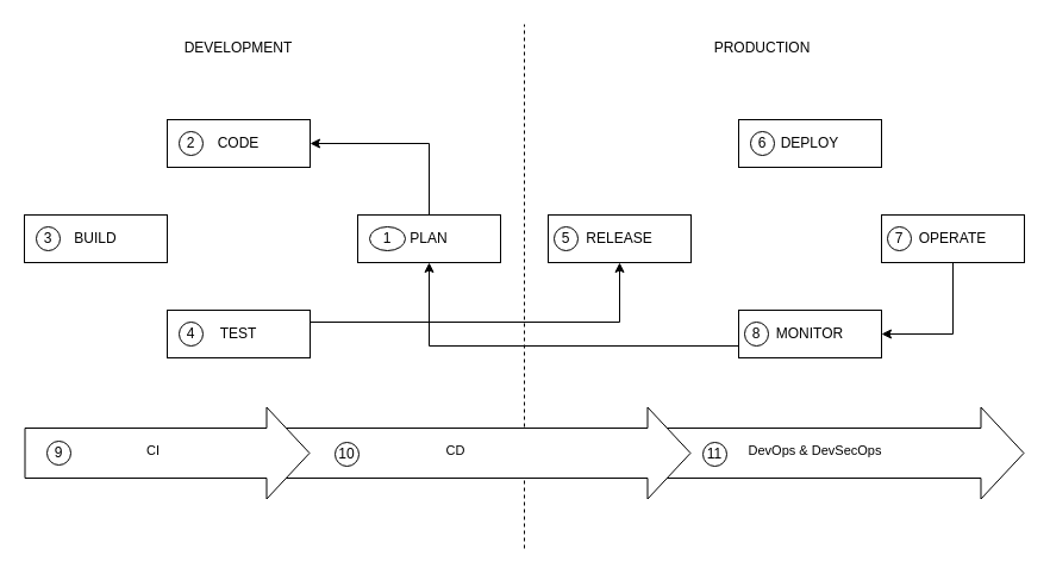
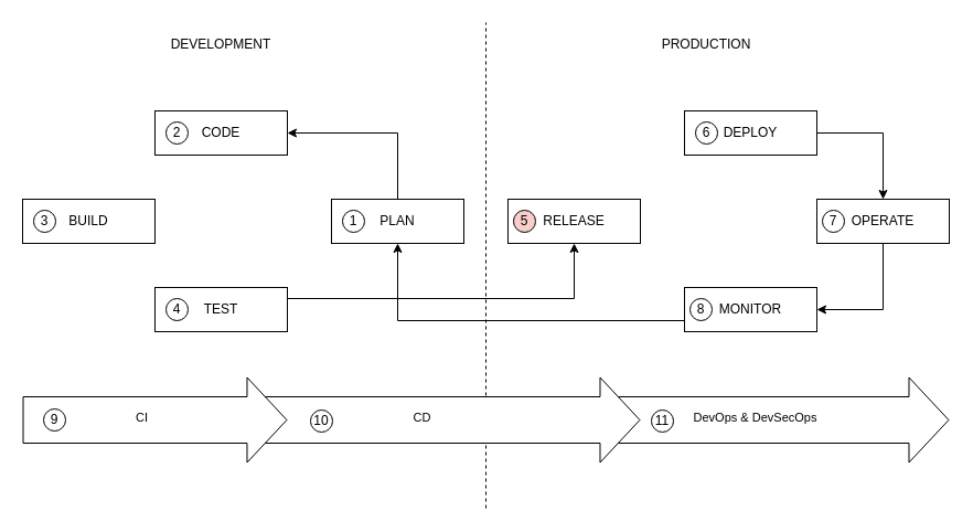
  <mxCell id="0" />
  <mxCell id="1" parent="0" />
  <mxCell id="2" value="" style="shape=flexArrow;endArrow=classic;html=1;endWidth=34;endSize=11.67;width=42;fillColor=#ffffff;" edge="1" parent="1"><mxGeometry width="50" height="50" relative="1" as="geometry"><mxPoint x="540" y="380" as="sourcePoint" /><mxPoint x="860" y="380" as="targetPoint" /></mxGeometry></mxCell>
  <mxCell id="3" value="DevOps &amp;amp; DevSecOps" style="edgeLabel;html=1;align=center;verticalAlign=middle;resizable=0;points=[];" vertex="1" connectable="0" parent="2"><mxGeometry x="-0.108" y="3" relative="1" as="geometry"><mxPoint as="offset" /></mxGeometry></mxCell>
  <mxCell id="4" value="" style="endArrow=none;dashed=1;html=1;" edge="1" parent="1"><mxGeometry width="50" height="50" relative="1" as="geometry"><mxPoint x="440" y="460" as="sourcePoint" /><mxPoint x="440" y="20" as="targetPoint" /></mxGeometry></mxCell>
  <mxCell id="5" value="" style="shape=flexArrow;endArrow=classic;html=1;endWidth=34;endSize=11.67;width=42;fillColor=#ffffff;" edge="1" parent="1"><mxGeometry width="50" height="50" relative="1" as="geometry"><mxPoint x="220" y="380" as="sourcePoint" /><mxPoint x="580" y="380" as="targetPoint" /></mxGeometry></mxCell>
  <mxCell id="6" value="CD" style="edgeLabel;html=1;align=center;verticalAlign=middle;resizable=0;points=[];" vertex="1" connectable="0" parent="5"><mxGeometry x="-0.108" y="3" relative="1" as="geometry"><mxPoint as="offset" /></mxGeometry></mxCell>
  <mxCell id="7" style="edgeStyle=orthogonalEdgeStyle;rounded=0;orthogonalLoop=1;jettySize=auto;html=1;entryX=1;entryY=0.5;entryDx=0;entryDy=0;" edge="1" parent="1" source="8" target="9"><mxGeometry relative="1" as="geometry"><Array as="points"><mxPoint x="360" y="120" /></Array></mxGeometry></mxCell>
  <mxCell id="8" value="PLAN" style="rounded=0;whiteSpace=wrap;html=1;" vertex="1" parent="1"><mxGeometry x="300" y="180" width="120" height="40" as="geometry" /></mxCell>
  <mxCell id="9" value="CODE" style="rounded=0;whiteSpace=wrap;html=1;" vertex="1" parent="1"><mxGeometry x="140" y="100" width="120" height="40" as="geometry" /></mxCell>
  <mxCell id="10" value="BUILD" style="rounded=0;whiteSpace=wrap;html=1;" vertex="1" parent="1"><mxGeometry x="20" y="180" width="120" height="40" as="geometry" /></mxCell>
  <mxCell id="11" style="edgeStyle=orthogonalEdgeStyle;rounded=0;orthogonalLoop=1;jettySize=auto;html=1;entryX=0.5;entryY=1;entryDx=0;entryDy=0;" edge="1" parent="1" source="12" target="13"><mxGeometry relative="1" as="geometry"><Array as="points"><mxPoint x="520" y="270" /></Array></mxGeometry></mxCell>
  <mxCell id="12" value="TEST" style="rounded=0;whiteSpace=wrap;html=1;" vertex="1" parent="1"><mxGeometry x="140" y="260" width="120" height="40" as="geometry" /></mxCell>
  <mxCell id="13" value="RELEASE" style="rounded=0;whiteSpace=wrap;html=1;" vertex="1" parent="1"><mxGeometry x="460" y="180" width="120" height="40" as="geometry" /></mxCell>
+ <mxCell id="14" style="edgeStyle=orthogonalEdgeStyle;rounded=0;orthogonalLoop=1;jettySize=auto;html=1;entryX=0.5;entryY=0;entryDx=0;entryDy=0;" edge="1" parent="1" source="15" target="17"><mxGeometry relative="1" as="geometry"><Array as="points"><mxPoint x="800" y="120" /></Array></mxGeometry></mxCell>
  <mxCell id="15" value="DEPLOY" style="rounded=0;whiteSpace=wrap;html=1;" vertex="1" parent="1"><mxGeometry x="620" y="100" width="120" height="40" as="geometry" /></mxCell>
  <mxCell id="16" style="edgeStyle=orthogonalEdgeStyle;rounded=0;orthogonalLoop=1;jettySize=auto;html=1;entryX=1;entryY=0.5;entryDx=0;entryDy=0;" edge="1" parent="1" source="17" target="19"><mxGeometry relative="1" as="geometry" /></mxCell>
  <mxCell id="17" value="OPERATE" style="rounded=0;whiteSpace=wrap;html=1;" vertex="1" parent="1"><mxGeometry x="740" y="180" width="120" height="40" as="geometry" /></mxCell>
  <mxCell id="18" style="edgeStyle=orthogonalEdgeStyle;rounded=0;orthogonalLoop=1;jettySize=auto;html=1;entryX=0.5;entryY=1;entryDx=0;entryDy=0;" edge="1" parent="1" source="19" target="8"><mxGeometry relative="1" as="geometry"><Array as="points"><mxPoint x="360" y="290" /></Array></mxGeometry></mxCell>
  <mxCell id="19" value="MONITOR" style="rounded=0;whiteSpace=wrap;html=1;" vertex="1" parent="1"><mxGeometry x="620" y="260" width="120" height="40" as="geometry" /></mxCell>
  <mxCell id="20" value="PRODUCTION" style="text;html=1;strokeColor=none;fillColor=none;align=center;verticalAlign=middle;whiteSpace=wrap;rounded=0;" vertex="1" parent="1"><mxGeometry x="620" y="30" width="40" height="20" as="geometry" /></mxCell>
  <mxCell id="21" value="DEVELOPMENT" style="text;html=1;strokeColor=none;fillColor=none;align=center;verticalAlign=middle;whiteSpace=wrap;rounded=0;" vertex="1" parent="1"><mxGeometry x="180" y="30" width="40" height="20" as="geometry" /></mxCell>
  <mxCell id="22" value="" style="shape=flexArrow;endArrow=classic;html=1;endWidth=34;endSize=11.67;width=42;fillColor=#ffffff;" edge="1" parent="1"><mxGeometry width="50" height="50" relative="1" as="geometry"><mxPoint x="20" y="380" as="sourcePoint" /><mxPoint x="260" y="380" as="targetPoint" /></mxGeometry></mxCell>
  <mxCell id="23" value="CI" style="edgeLabel;html=1;align=center;verticalAlign=middle;resizable=0;points=[];" vertex="1" connectable="0" parent="22"><mxGeometry x="-0.108" y="3" relative="1" as="geometry"><mxPoint as="offset" /></mxGeometry></mxCell>
- <mxCell id="24" value="1" style="ellipse;whiteSpace=wrap;html=1;aspect=fixed;" vertex="1" parent="1"><mxGeometry x="310" y="190" width="30" height="20" as="geometry" /></mxCell>
+ <mxCell id="24" value="1" style="ellipse;whiteSpace=wrap;html=1;aspect=fixed;" vertex="1" parent="1"><mxGeometry x="310" y="190" width="20" height="20" as="geometry" /></mxCell>
  <mxCell id="25" value="2" style="ellipse;whiteSpace=wrap;html=1;aspect=fixed;" vertex="1" parent="1"><mxGeometry x="150" y="110" width="20" height="20" as="geometry" /></mxCell>
  <mxCell id="26" value="3" style="ellipse;whiteSpace=wrap;html=1;aspect=fixed;" vertex="1" parent="1"><mxGeometry x="30" y="190" width="20" height="20" as="geometry" /></mxCell>
  <mxCell id="27" value="4" style="ellipse;whiteSpace=wrap;html=1;aspect=fixed;" vertex="1" parent="1"><mxGeometry x="150" y="270" width="20" height="20" as="geometry" /></mxCell>
- <mxCell id="28" value="5" style="ellipse;whiteSpace=wrap;html=1;aspect=fixed;" vertex="1" parent="1"><mxGeometry x="465" y="190" width="20" height="20" as="geometry" /></mxCell>
+ <mxCell id="28" value="5" style="ellipse;whiteSpace=wrap;html=1;aspect=fixed;fillColor=#f8cecc;" vertex="1" parent="1"><mxGeometry x="465" y="190" width="20" height="20" as="geometry" /></mxCell>
  <mxCell id="29" value="6" style="ellipse;whiteSpace=wrap;html=1;aspect=fixed;" vertex="1" parent="1"><mxGeometry x="630" y="110" width="20" height="20" as="geometry" /></mxCell>
  <mxCell id="30" value="7" style="ellipse;whiteSpace=wrap;html=1;aspect=fixed;" vertex="1" parent="1"><mxGeometry x="745" y="190" width="20" height="20" as="geometry" /></mxCell>
  <mxCell id="31" value="8" style="ellipse;whiteSpace=wrap;html=1;aspect=fixed;" vertex="1" parent="1"><mxGeometry x="625" y="270" width="20" height="20" as="geometry" /></mxCell>
  <mxCell id="32" value="9" style="ellipse;whiteSpace=wrap;html=1;aspect=fixed;" vertex="1" parent="1"><mxGeometry x="39" y="370" width="20" height="20" as="geometry" /></mxCell>
  <mxCell id="33" value="10" style="ellipse;whiteSpace=wrap;html=1;aspect=fixed;" vertex="1" parent="1"><mxGeometry x="281" y="371" width="20" height="20" as="geometry" /></mxCell>
  <mxCell id="34" value="11" style="ellipse;whiteSpace=wrap;html=1;aspect=fixed;" vertex="1" parent="1"><mxGeometry x="590" y="371" width="20" height="20" as="geometry" /></mxCell>
